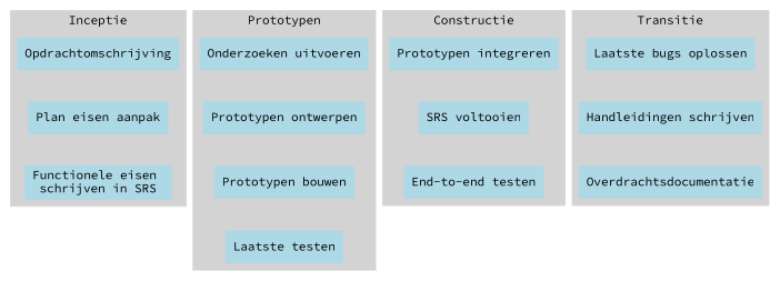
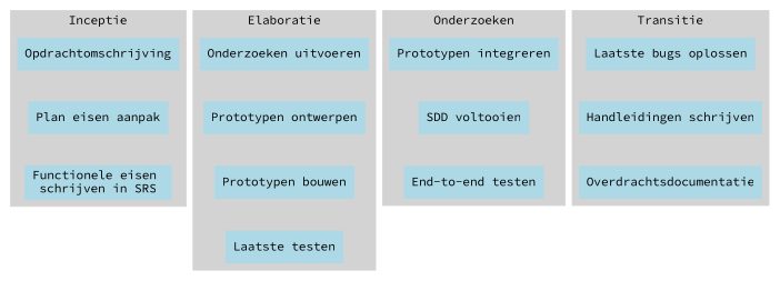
  digraph {
    fontname="Source Code Pro"
    rankdir=TB
    node [color=lightblue fontname="Source Code Pro" shape=box style=filled]
    edge [fontname="Source Code Pro" style=invis]
    n1 [label=Opdrachtomschrijving]
    n2 [label="Plan eisen aanpak"]
    n3 [label="Functionele eisen \nschrijven in SRS"]
    n4 [label="Onderzoeken uitvoeren"]
    n5 [label="Prototypen ontwerpen"]
    n6 [label="Prototypen bouwen"]
    n7 [label="Laatste testen"]
    n8 [label="Prototypen integreren"]
-   n9 [label="SRS voltooien"]
+   n9 [label="SDD voltooien"]
    n10 [label="End-to-end testen"]
    n11 [label="Laatste bugs oplossen"]
    n12 [label="Handleidingen schrijven"]
    n13 [label=Overdrachtsdocumentatie]
    subgraph cluster_1 {
      color=lightgrey
      label=Inceptie
      style=filled
      n1
      n2
      n3
    }
    subgraph cluster_2 {
      color=lightgrey
-     label=Prototypen
+     label=Elaboratie
      style=filled
      n4
      n5
      n6
      n7
    }
    subgraph cluster_3 {
      color=lightgrey
-     label=Constructie
+     label=Onderzoeken
      style=filled
      n8
      n9
      n10
    }
    subgraph cluster_4 {
      color=lightgrey
      label=Transitie
      style=filled
      n11
      n12
      n13
    }
    n1 -> n2
    n2 -> n3
    n4 -> n5
    n5 -> n6
    n6 -> n7
    n8 -> n9
    n9 -> n10
    n11 -> n12
    n12 -> n13
  }
